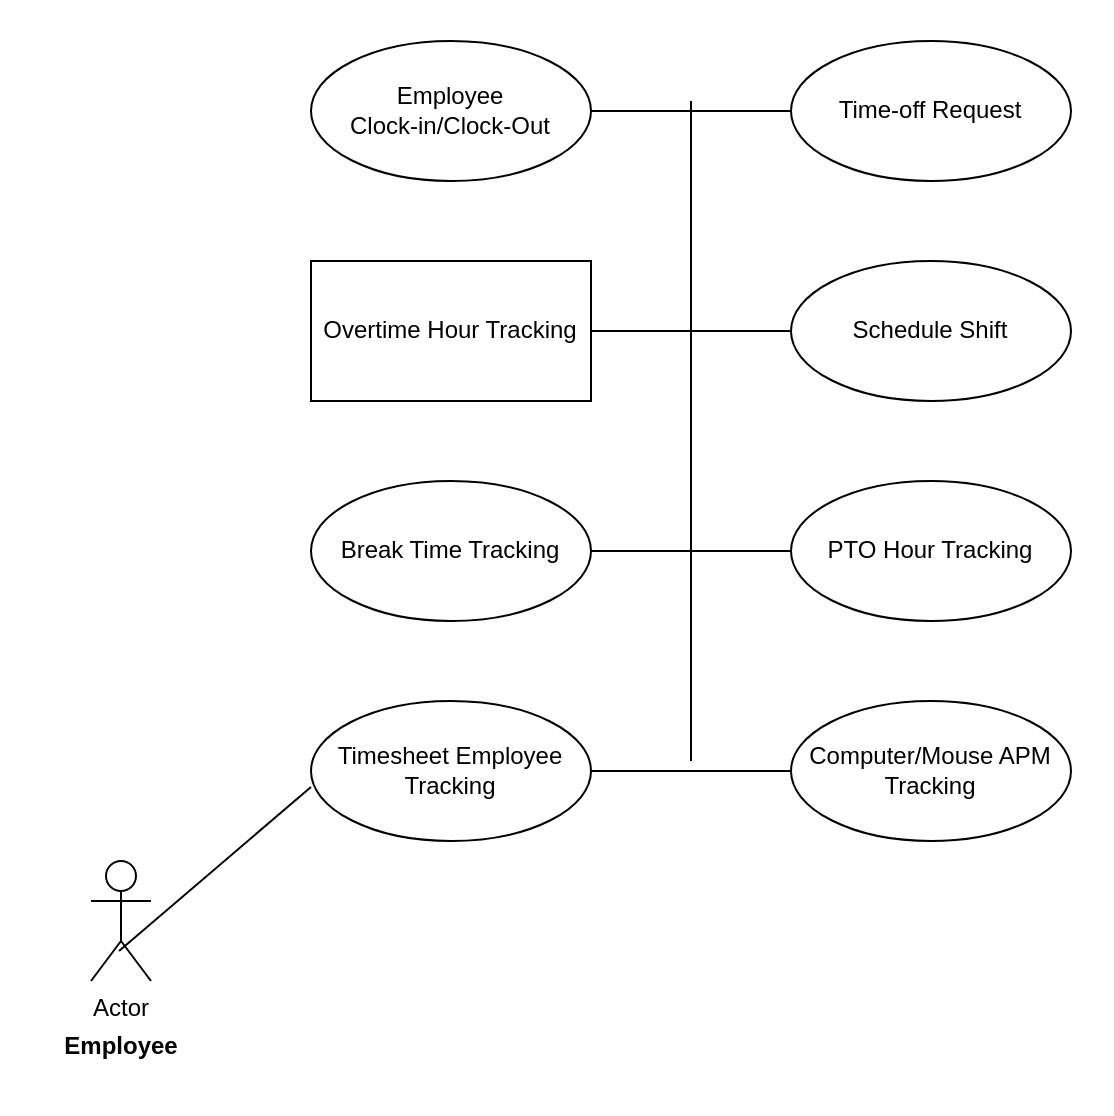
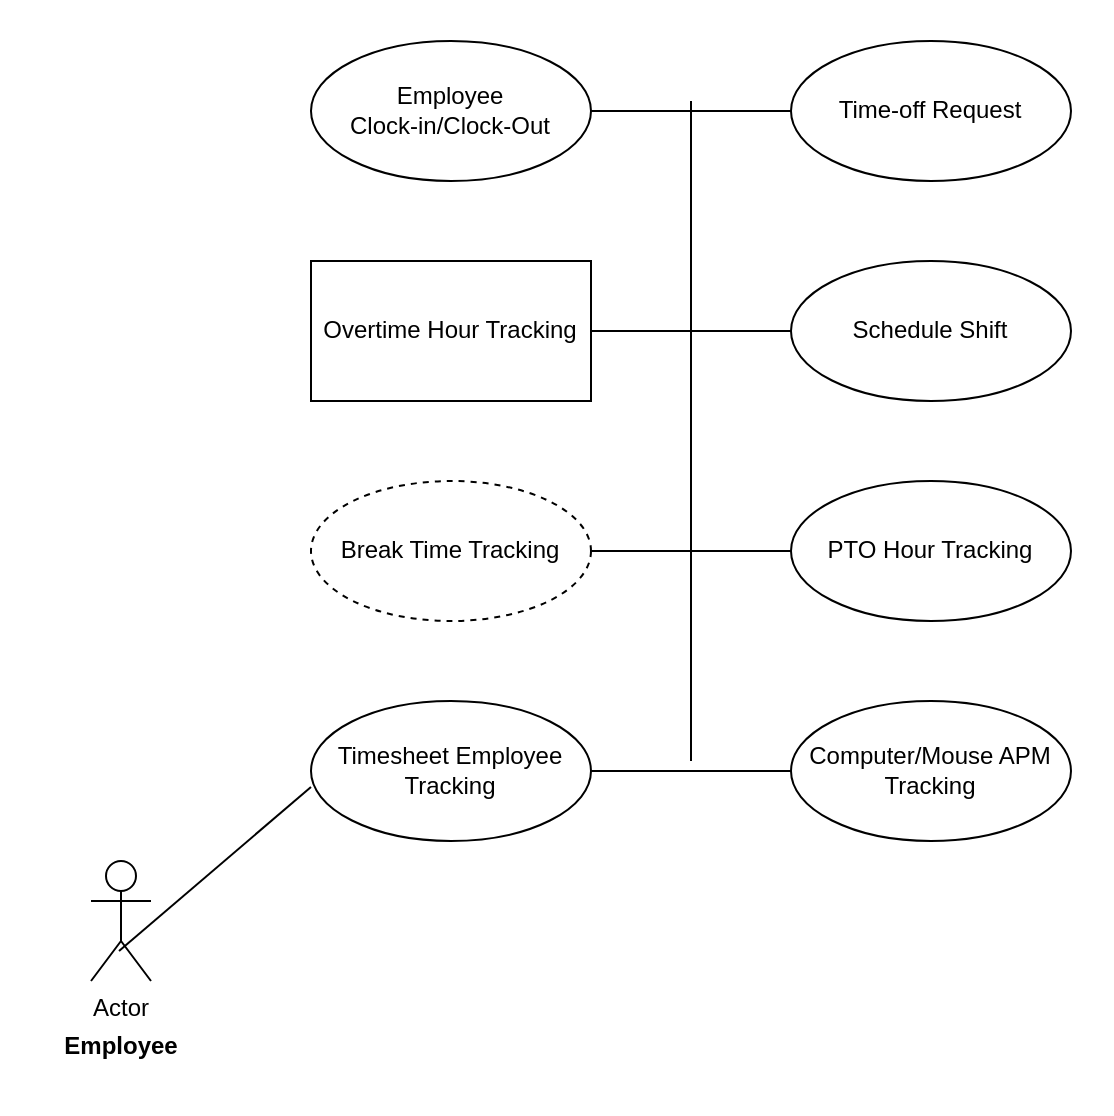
  <mxCell id="0" />
  <mxCell id="1" parent="0" />
  <mxCell id="2" value="Actor" style="shape=umlActor;verticalLabelPosition=bottom;verticalAlign=top;html=1;" vertex="1" parent="1"><mxGeometry x="45" y="430" width="30" height="60" as="geometry" /></mxCell>
  <mxCell id="3" value="Employee &lt;br&gt;Clock-in/Clock-Out" style="ellipse;whiteSpace=wrap;html=1;" vertex="1" parent="1"><mxGeometry x="155" y="20" width="140" height="70" as="geometry" /></mxCell>
  <mxCell id="4" value="Time-off Request" style="ellipse;whiteSpace=wrap;html=1;" vertex="1" parent="1"><mxGeometry x="395" y="20" width="140" height="70" as="geometry" /></mxCell>
  <mxCell id="5" value="Overtime Hour Tracking" style="whiteSpace=wrap;html=1;rounded=0;" vertex="1" parent="1"><mxGeometry x="155" y="130" width="140" height="70" as="geometry" /></mxCell>
  <mxCell id="6" value="Schedule Shift" style="ellipse;whiteSpace=wrap;html=1;" vertex="1" parent="1"><mxGeometry x="395" y="130" width="140" height="70" as="geometry" /></mxCell>
- <mxCell id="7" value="Break Time Tracking" style="ellipse;whiteSpace=wrap;html=1;" vertex="1" parent="1"><mxGeometry x="155" y="240" width="140" height="70" as="geometry" /></mxCell>
+ <mxCell id="7" value="Break Time Tracking" style="ellipse;whiteSpace=wrap;html=1;dashed=1;" vertex="1" parent="1"><mxGeometry x="155" y="240" width="140" height="70" as="geometry" /></mxCell>
  <mxCell id="8" value="PTO Hour Tracking" style="ellipse;whiteSpace=wrap;html=1;" vertex="1" parent="1"><mxGeometry x="395" y="240" width="140" height="70" as="geometry" /></mxCell>
  <mxCell id="9" value="Timesheet Employee Tracking" style="ellipse;whiteSpace=wrap;html=1;" vertex="1" parent="1"><mxGeometry x="155" y="350" width="140" height="70" as="geometry" /></mxCell>
  <mxCell id="10" value="Computer/Mouse APM Tracking" style="ellipse;whiteSpace=wrap;html=1;" vertex="1" parent="1"><mxGeometry x="395" y="350" width="140" height="70" as="geometry" /></mxCell>
  <mxCell id="11" value="Employee" style="text;align=center;fontStyle=1;verticalAlign=middle;spacingLeft=3;spacingRight=3;strokeColor=none;rotatable=0;points=[[0,0.5],[1,0.5]];portConstraint=eastwest;html=1;" vertex="1" parent="1"><mxGeometry x="20" y="510" width="80" height="26" as="geometry" /></mxCell>
  <mxCell id="12" value="" style="endArrow=none;html=1;rounded=0;exitX=0.467;exitY=0.75;exitDx=0;exitDy=0;exitPerimeter=0;entryX=0;entryY=0.614;entryDx=0;entryDy=0;entryPerimeter=0;" edge="1" parent="1" source="2" target="9"><mxGeometry width="50" height="50" relative="1" as="geometry"><mxPoint x="325" y="430" as="sourcePoint" /><mxPoint x="375" y="380" as="targetPoint" /></mxGeometry></mxCell>
  <mxCell id="13" value="" style="endArrow=none;html=1;rounded=0;exitX=1;exitY=0.5;exitDx=0;exitDy=0;entryX=0;entryY=0.5;entryDx=0;entryDy=0;" edge="1" parent="1" source="9" target="10"><mxGeometry width="50" height="50" relative="1" as="geometry"><mxPoint x="325" y="430" as="sourcePoint" /><mxPoint x="375" y="380" as="targetPoint" /></mxGeometry></mxCell>
  <mxCell id="14" value="" style="endArrow=none;html=1;rounded=0;exitX=1;exitY=0.5;exitDx=0;exitDy=0;entryX=0;entryY=0.5;entryDx=0;entryDy=0;" edge="1" parent="1" source="7" target="8"><mxGeometry width="50" height="50" relative="1" as="geometry"><mxPoint x="325" y="430" as="sourcePoint" /><mxPoint x="375" y="380" as="targetPoint" /></mxGeometry></mxCell>
  <mxCell id="15" value="" style="endArrow=none;html=1;rounded=0;exitX=1;exitY=0.5;exitDx=0;exitDy=0;entryX=0;entryY=0.5;entryDx=0;entryDy=0;" edge="1" parent="1" source="5" target="6"><mxGeometry width="50" height="50" relative="1" as="geometry"><mxPoint x="325" y="430" as="sourcePoint" /><mxPoint x="375" y="380" as="targetPoint" /></mxGeometry></mxCell>
  <mxCell id="16" value="" style="endArrow=none;html=1;rounded=0;exitX=1;exitY=0.5;exitDx=0;exitDy=0;entryX=0;entryY=0.5;entryDx=0;entryDy=0;" edge="1" parent="1" source="3" target="4"><mxGeometry width="50" height="50" relative="1" as="geometry"><mxPoint x="325" y="430" as="sourcePoint" /><mxPoint x="375" y="380" as="targetPoint" /></mxGeometry></mxCell>
  <mxCell id="17" value="" style="endArrow=none;html=1;rounded=0;" edge="1" parent="1"><mxGeometry width="50" height="50" relative="1" as="geometry"><mxPoint x="345" y="280" as="sourcePoint" /><mxPoint x="345" y="380" as="targetPoint" /></mxGeometry></mxCell>
  <mxCell id="18" value="" style="endArrow=none;html=1;rounded=0;" edge="1" parent="1"><mxGeometry width="50" height="50" relative="1" as="geometry"><mxPoint x="345" y="280" as="sourcePoint" /><mxPoint x="345" y="160" as="targetPoint" /></mxGeometry></mxCell>
  <mxCell id="19" value="" style="endArrow=none;html=1;rounded=0;" edge="1" parent="1"><mxGeometry width="50" height="50" relative="1" as="geometry"><mxPoint x="345" y="50" as="sourcePoint" /><mxPoint x="345" y="160" as="targetPoint" /><Array as="points"><mxPoint x="345" y="380" /></Array></mxGeometry></mxCell>
